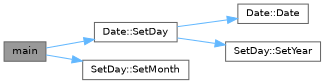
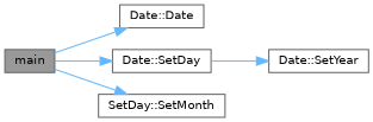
  digraph {
    rankdir=LR
    node [color=grey40 fillcolor=white fontname=Helvetica fontsize=10 shape=box style=filled]
    edge [color=steelblue1 fontname=Helvetica fontsize=10 labelfontname=Helvetica labelfontsize=10 style=solid]
    n1 [color=gray40 fillcolor=grey60 fontcolor=black height=0.2 label=main width=0.4]
    n2 [height=0.2 label="Date::Date" width=0.4]
    n3 [height=0.2 label="Date::SetDay" width=0.4]
    n4 [height=0.2 label="SetDay::SetMonth" width=0.4]
-   n5 [height=0.2 label="SetDay::SetYear" width=0.4]
-   n3 -> n2
+   n5 [height=0.2 label="Date::SetYear" width=0.4]
+   n1 -> n2
    n1 -> n3
    n1 -> n4
    n3 -> n5
  }
